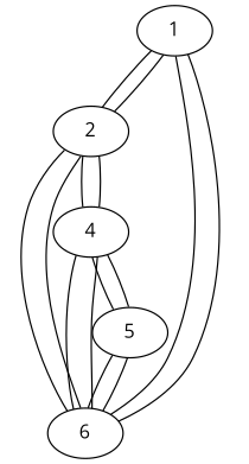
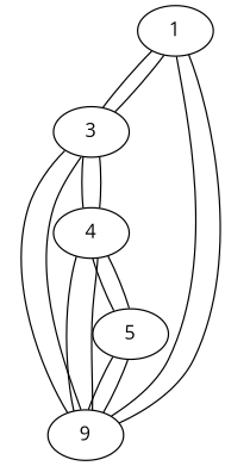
  digraph {
    fontname="Open Sans"
    node [fontname="Open Sans"]
    edge [arrowhead=none fontname="Open Sans"]
    1
-   3 [label=2]
-   6
+   3
+   6 [label=9]
    4
    5
    1 -> 3
    1 -> 6
    3 -> 1
    3 -> 6
    3 -> 4
    6 -> 1
    6 -> 3
    6 -> 4
    6 -> 5
    4 -> 3
    4 -> 6
    4 -> 5
    5 -> 6
    5 -> 4
  }
